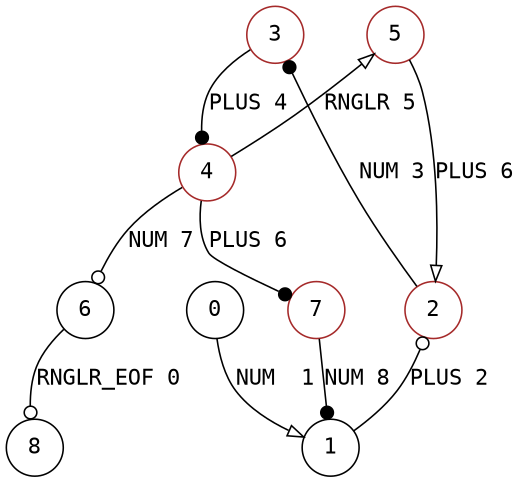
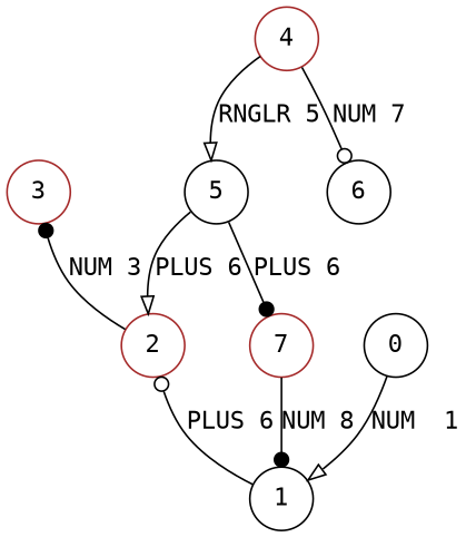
  digraph {
    fontname="DejaVu Sans Mono"
    rankdir=TB
    node [color=black fontname="DejaVu Sans Mono" shape=circle]
    edge [arrowhead=dot fontname="DejaVu Sans Mono"]
    3 [color=brown]
-   5 [color=brown]
+   5
    2 [color=brown]
    7 [color=brown]
    4 [color=brown]
    1
    0
    6
-   8
    subgraph sub_1 {
      rank=same
      3
      5
    }
    subgraph sub_2 {
      rank=same
      2
      7
    }
-   3 -> 4 [label="PLUS 4"]
    5 -> 2 [arrowhead=onormal label="PLUS 6"]
-   4 -> 7 [label="PLUS 6"]
+   5 -> 7 [label="PLUS 6"]
    2 -> 3 [label="NUM 3"]
    7 -> 1 [label="NUM 8"]
    4 -> 5 [arrowhead=onormal label="RNGLR 5"]
    4 -> 6 [arrowhead=odot label="NUM 7"]
-   1 -> 2 [arrowhead=odot label="PLUS 2"]
+   1 -> 2 [arrowhead=odot label="PLUS 6"]
    0 -> 1 [arrowhead=onormal label="NUM  1"]
-   6 -> 8 [arrowhead=odot label="RNGLR_EOF 0"]
  }
